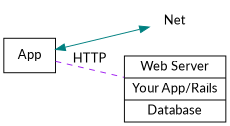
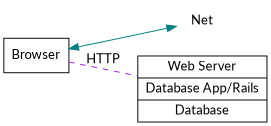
  digraph {
    fontname=Lato
    rankdir=LR
    node [fontname=Lato]
    edge [fontname=Lato]
-   n1 [label=App shape=box]
+   n1 [label=Browser shape=box]
    n2 [fillcolor=white label=Net shape=none]
-   n3 [label="Web Server|Your App/Rails|Database" shape=record]
+   n3 [label="Web Server|Database App/Rails|Database" shape=record]
    n1 -> n2 [color=teal dir=both]
    n1 -> n3 [color=purple dir=none label=HTTP style=dashed]
  }
